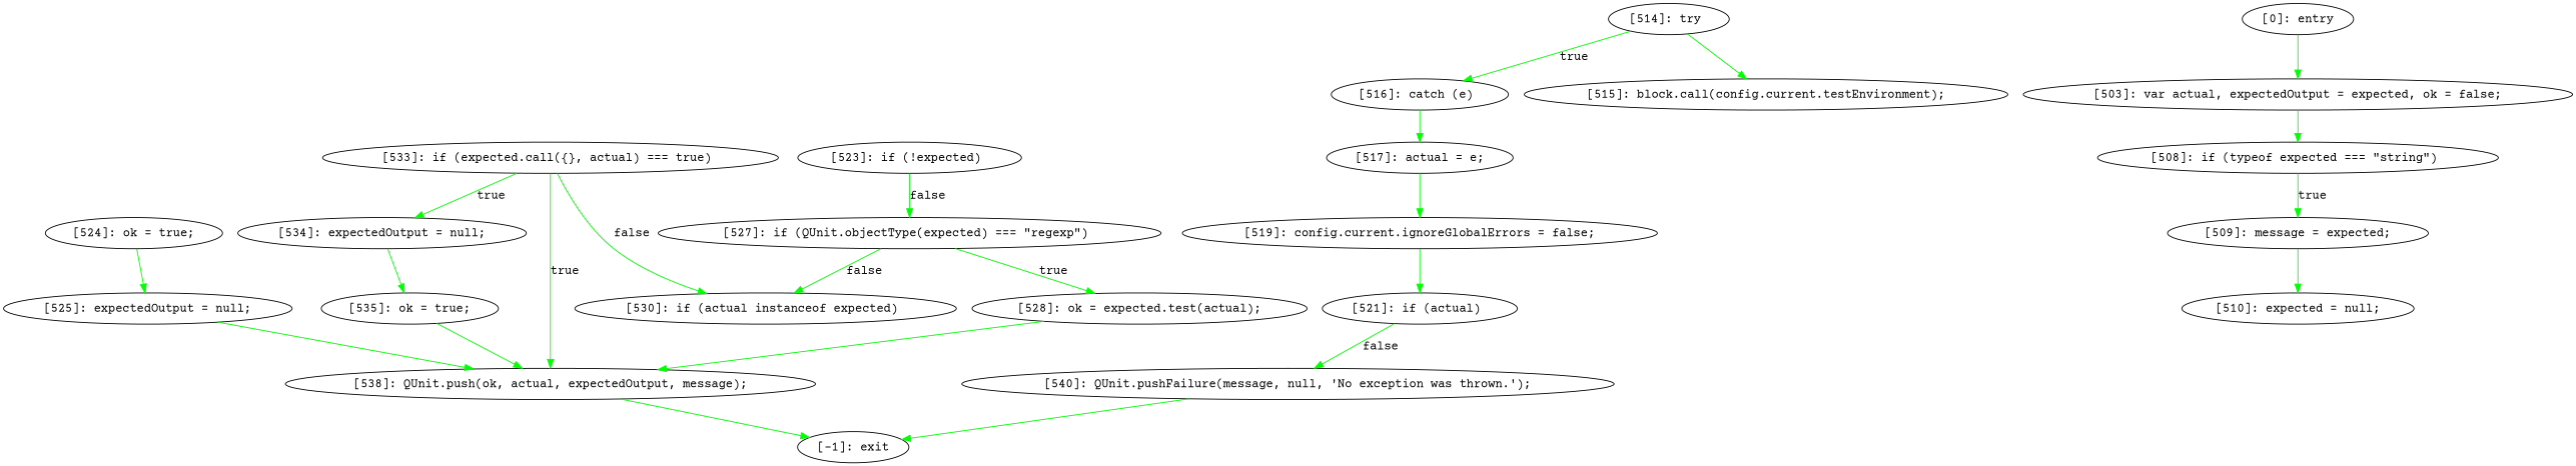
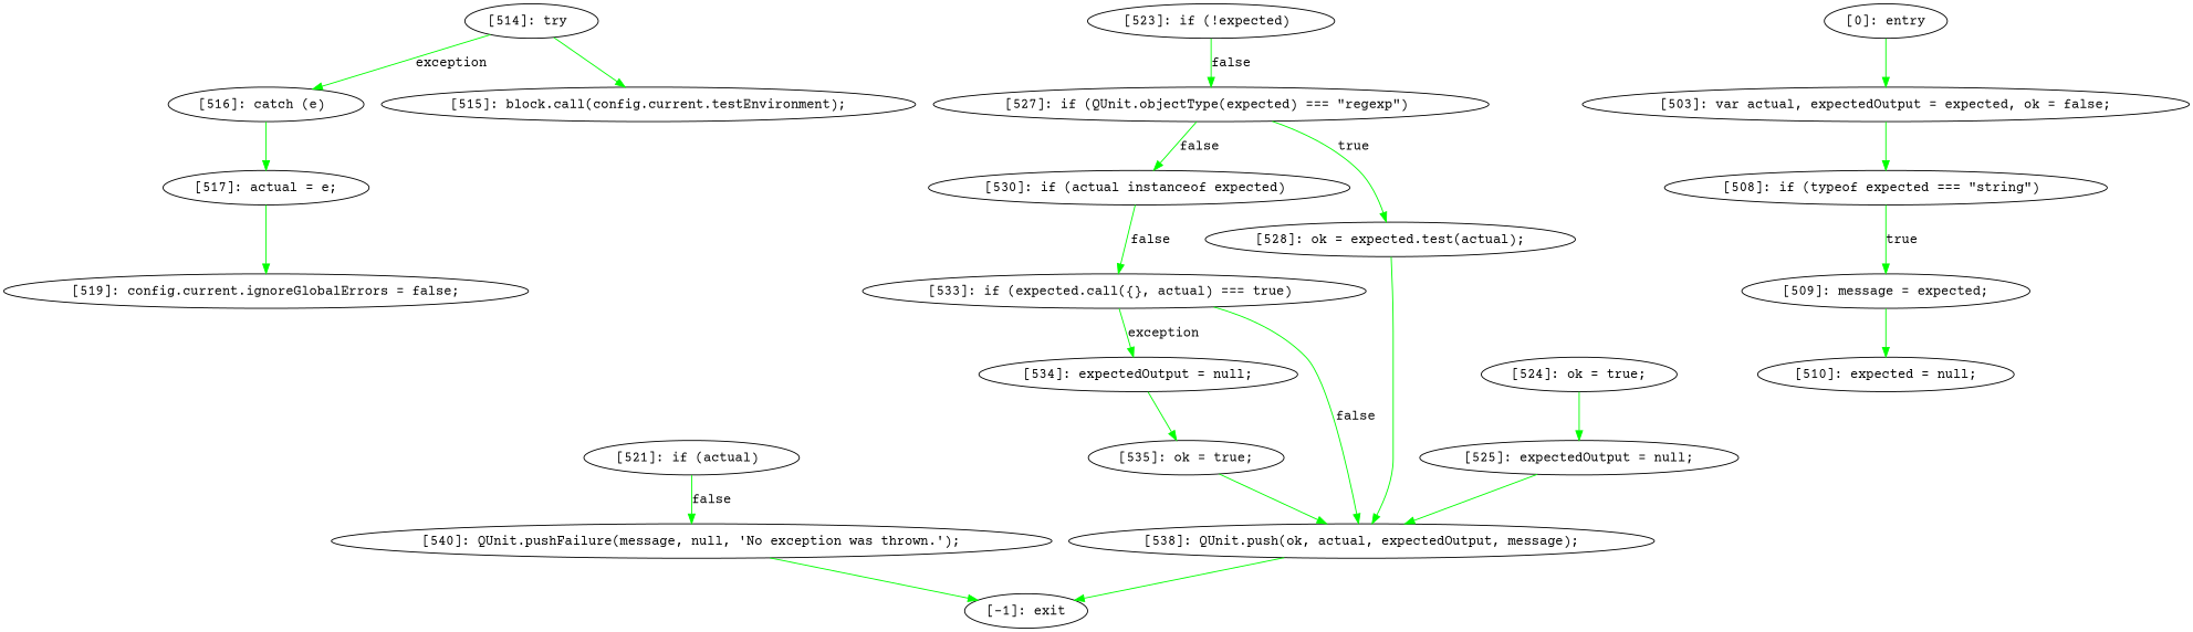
  digraph {
    fontname="Courier Prime"
    node [fontname="Courier Prime"]
    edge [color=green fontname="Courier Prime"]
    n1 [label="[516]: catch (e) "]
    n2 [label="[517]: actual = e;\n"]
    n3 [label="[519]: config.current.ignoreGlobalErrors = false;\n"]
    n4 [label="[524]: ok = true;\n"]
    n5 [label="[525]: expectedOutput = null;\n"]
    n6 [label="[538]: QUnit.push(ok, actual, expectedOutput, message);\n"]
    n7 [label="[508]: if (typeof expected === \"string\") "]
    n8 [label="[509]: message = expected;\n"]
    n9 [label="[510]: expected = null;\n"]
    n10 [label="[-1]: exit"]
    n11 [label="[521]: if (actual) "]
    n12 [label="[540]: QUnit.pushFailure(message, null, 'No exception was thrown.');\n"]
    n13 [label="[523]: if (!expected) "]
    n14 [label="[527]: if (QUnit.objectType(expected) === \"regexp\") "]
    n15 [label="[535]: ok = true;\n"]
    n16 [label="[530]: if (actual instanceof expected) "]
    n17 [label="[533]: if (expected.call({}, actual) === true) "]
    n18 [label="[534]: expectedOutput = null;\n"]
    n19 [label="[514]: try "]
    n20 [label="[515]: block.call(config.current.testEnvironment);\n"]
    n21 [label="[528]: ok = expected.test(actual);\n"]
    n22 [label="[0]: entry"]
    n23 [label="[503]: var actual, expectedOutput = expected, ok = false;\n"]
    n1 -> n2
    n2 -> n3
-   n3 -> n11
    n4 -> n5
    n5 -> n6
    n6 -> n10
    n7 -> n8 [label=true]
    n8 -> n9
    n11 -> n12 [label=false]
    n12 -> n10
    n13 -> n14 [label=false]
    n14 -> n16 [label=false]
    n14 -> n21 [label=true]
    n15 -> n6
-   n17 -> n16 [label=false]
-   n17 -> n6 [label=true]
-   n17 -> n18 [label=true]
+   n16 -> n17 [label=false]
+   n17 -> n6 [label=false]
+   n17 -> n18 [label=exception]
    n18 -> n15
-   n19 -> n1 [label=true]
+   n19 -> n1 [label=exception]
    n19 -> n20
    n21 -> n6
    n22 -> n23
    n23 -> n7
  }
